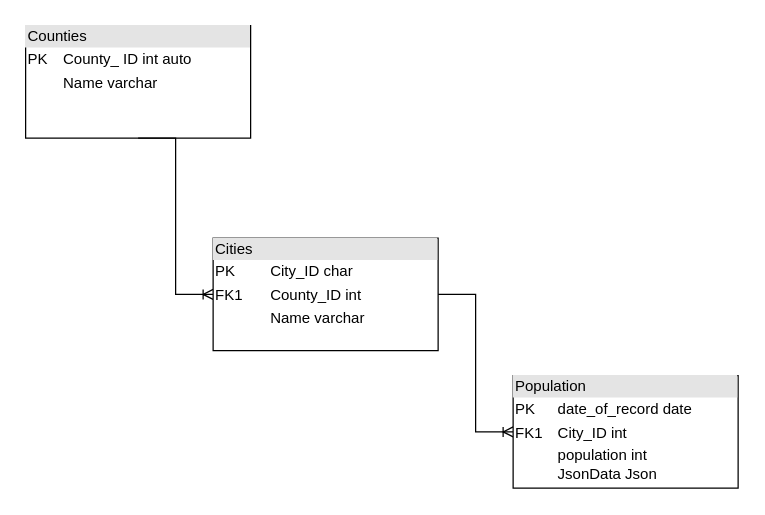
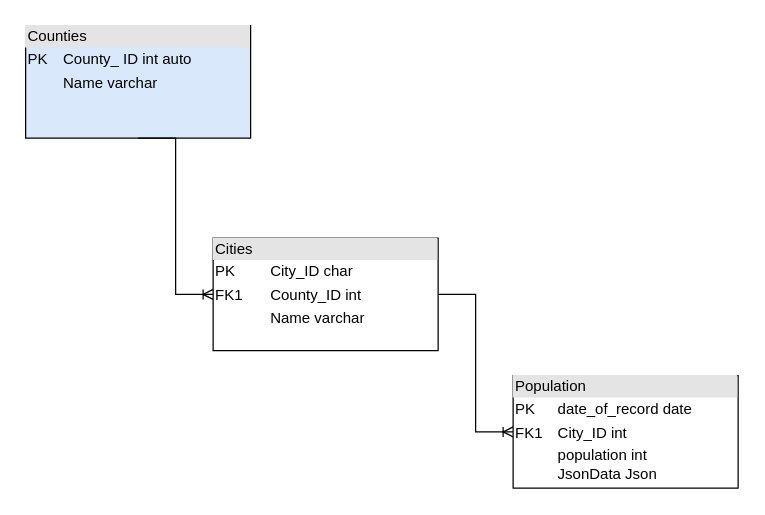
  <mxCell id="0" />
  <mxCell id="1" parent="0" />
- <mxCell id="2" value="&lt;div style=&quot;box-sizing: border-box ; width: 100% ; background: #e4e4e4 ; padding: 2px&quot;&gt;Counties&lt;/div&gt;&lt;table style=&quot;width: 100% ; font-size: 1em&quot; cellpadding=&quot;2&quot; cellspacing=&quot;0&quot;&gt;&lt;tbody&gt;&lt;tr&gt;&lt;td&gt;PK&lt;/td&gt;&lt;td&gt;County_ ID int auto&lt;/td&gt;&lt;/tr&gt;&lt;tr&gt;&lt;td&gt;&lt;br&gt;&lt;/td&gt;&lt;td&gt;Name varchar&lt;/td&gt;&lt;/tr&gt;&lt;tr&gt;&lt;td&gt;&lt;/td&gt;&lt;td&gt;&lt;br&gt;&lt;/td&gt;&lt;/tr&gt;&lt;/tbody&gt;&lt;/table&gt;" style="verticalAlign=top;align=left;overflow=fill;html=1;" vertex="1" parent="1"><mxGeometry x="20" y="20" width="180" height="90" as="geometry" /></mxCell>
+ <mxCell id="2" value="&lt;div style=&quot;box-sizing: border-box ; width: 100% ; background: #e4e4e4 ; padding: 2px&quot;&gt;Counties&lt;/div&gt;&lt;table style=&quot;width: 100% ; font-size: 1em&quot; cellpadding=&quot;2&quot; cellspacing=&quot;0&quot;&gt;&lt;tbody&gt;&lt;tr&gt;&lt;td&gt;PK&lt;/td&gt;&lt;td&gt;County_ ID int auto&lt;/td&gt;&lt;/tr&gt;&lt;tr&gt;&lt;td&gt;&lt;br&gt;&lt;/td&gt;&lt;td&gt;Name varchar&lt;/td&gt;&lt;/tr&gt;&lt;tr&gt;&lt;td&gt;&lt;/td&gt;&lt;td&gt;&lt;br&gt;&lt;/td&gt;&lt;/tr&gt;&lt;/tbody&gt;&lt;/table&gt;" style="verticalAlign=top;align=left;overflow=fill;html=1;fillColor=#dae8fc;" vertex="1" parent="1"><mxGeometry x="20" y="20" width="180" height="90" as="geometry" /></mxCell>
  <mxCell id="3" value="" style="edgeStyle=entityRelationEdgeStyle;fontSize=12;html=1;endArrow=ERoneToMany;rounded=0;exitX=0.5;exitY=1;exitDx=0;exitDy=0;entryX=0;entryY=0.5;entryDx=0;entryDy=0;" edge="1" parent="1" source="2" target="4"><mxGeometry width="100" height="100" relative="1" as="geometry"><mxPoint x="70" y="160" as="sourcePoint" /><mxPoint x="120" y="240" as="targetPoint" /></mxGeometry></mxCell>
  <mxCell id="4" value="&lt;div style=&quot;box-sizing: border-box ; width: 100% ; background: #e4e4e4 ; padding: 2px&quot;&gt;Cities&lt;/div&gt;&lt;table style=&quot;width: 100% ; font-size: 1em&quot; cellpadding=&quot;2&quot; cellspacing=&quot;0&quot;&gt;&lt;tbody&gt;&lt;tr&gt;&lt;td&gt;PK&lt;/td&gt;&lt;td&gt;City_ID char&lt;/td&gt;&lt;/tr&gt;&lt;tr&gt;&lt;td&gt;FK1&lt;/td&gt;&lt;td&gt;County_ID int&amp;nbsp;&lt;/td&gt;&lt;/tr&gt;&lt;tr&gt;&lt;td&gt;&lt;/td&gt;&lt;td&gt;Name varchar&lt;/td&gt;&lt;/tr&gt;&lt;/tbody&gt;&lt;/table&gt;" style="verticalAlign=top;align=left;overflow=fill;html=1;" vertex="1" parent="1"><mxGeometry x="170" y="190" width="180" height="90" as="geometry" /></mxCell>
  <mxCell id="5" value="" style="edgeStyle=entityRelationEdgeStyle;fontSize=12;html=1;endArrow=ERoneToMany;rounded=0;exitX=1;exitY=0.5;exitDx=0;exitDy=0;entryX=0;entryY=0.5;entryDx=0;entryDy=0;" edge="1" parent="1" source="4" target="6"><mxGeometry width="100" height="100" relative="1" as="geometry"><mxPoint x="300" y="440" as="sourcePoint" /><mxPoint x="410" y="340" as="targetPoint" /></mxGeometry></mxCell>
  <mxCell id="6" value="&lt;div style=&quot;box-sizing: border-box ; width: 100% ; background: #e4e4e4 ; padding: 2px&quot;&gt;Population&lt;/div&gt;&lt;table style=&quot;width: 100% ; font-size: 1em&quot; cellpadding=&quot;2&quot; cellspacing=&quot;0&quot;&gt;&lt;tbody&gt;&lt;tr&gt;&lt;td&gt;PK&lt;/td&gt;&lt;td&gt;date_of_record date&lt;/td&gt;&lt;/tr&gt;&lt;tr&gt;&lt;td&gt;FK1&lt;/td&gt;&lt;td&gt;City_ID int&lt;/td&gt;&lt;/tr&gt;&lt;tr&gt;&lt;td&gt;&lt;/td&gt;&lt;td&gt;population int&lt;br&gt;JsonData Json&lt;/td&gt;&lt;/tr&gt;&lt;/tbody&gt;&lt;/table&gt;" style="verticalAlign=top;align=left;overflow=fill;html=1;" vertex="1" parent="1"><mxGeometry x="410" y="300" width="180" height="90" as="geometry" /></mxCell>
